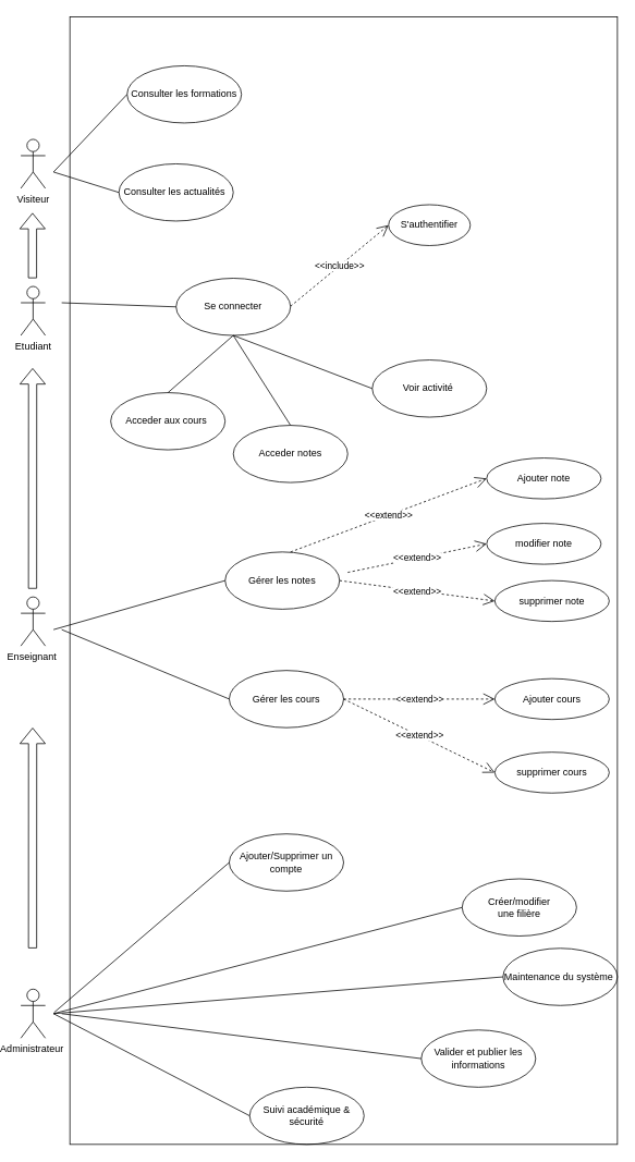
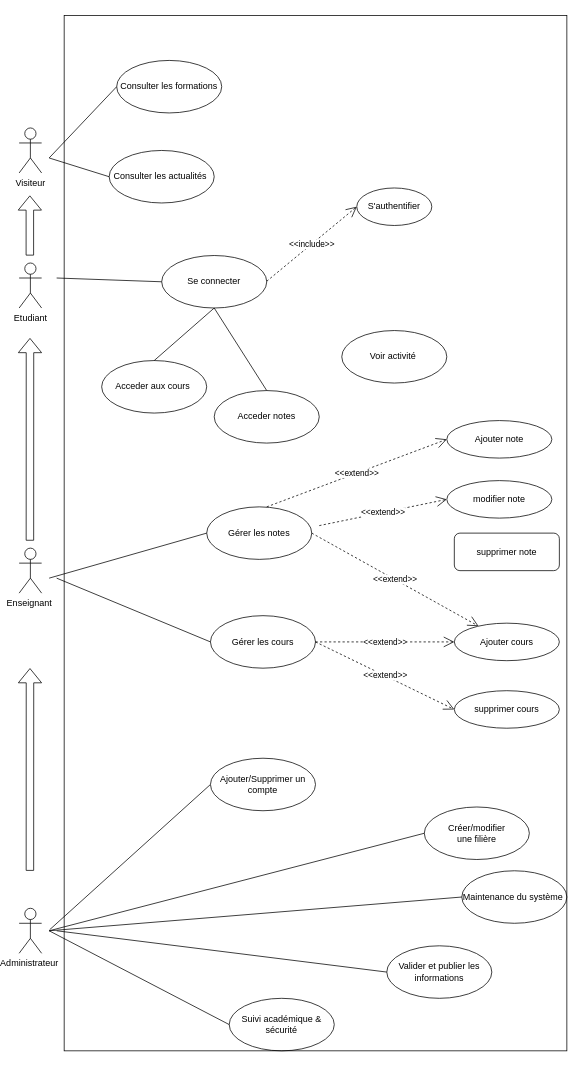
  <mxCell id="0" />
  <mxCell id="1" parent="0" />
  <mxCell id="2" value="Visiteur" style="shape=umlActor;verticalLabelPosition=bottom;verticalAlign=top;html=1;outlineConnect=0;" vertex="1" parent="1"><mxGeometry x="20" y="170" width="30" height="60" as="geometry" /></mxCell>
  <mxCell id="3" value="Consulter les formations" style="ellipse;whiteSpace=wrap;html=1;" vertex="1" parent="1"><mxGeometry x="150" y="80" width="140" height="70" as="geometry" /></mxCell>
  <mxCell id="4" value="Consulter les actualités&amp;nbsp;" style="ellipse;whiteSpace=wrap;html=1;" vertex="1" parent="1"><mxGeometry x="140" y="200" width="140" height="70" as="geometry" /></mxCell>
  <mxCell id="5" value="" style="endArrow=none;html=1;rounded=0;entryX=0;entryY=0.5;entryDx=0;entryDy=0;" edge="1" parent="1" target="3"><mxGeometry width="50" height="50" relative="1" as="geometry"><mxPoint x="60" y="210" as="sourcePoint" /><mxPoint x="110" y="160" as="targetPoint" /></mxGeometry></mxCell>
  <mxCell id="6" value="" style="endArrow=none;html=1;rounded=0;entryX=0;entryY=0.5;entryDx=0;entryDy=0;" edge="1" parent="1" target="4"><mxGeometry width="50" height="50" relative="1" as="geometry"><mxPoint x="60" y="210" as="sourcePoint" /><mxPoint x="100" y="250" as="targetPoint" /></mxGeometry></mxCell>
  <mxCell id="7" value="Etudiant" style="shape=umlActor;verticalLabelPosition=bottom;verticalAlign=top;html=1;outlineConnect=0;" vertex="1" parent="1"><mxGeometry x="20" y="350" width="30" height="60" as="geometry" /></mxCell>
  <mxCell id="8" value="S'authentifier" style="ellipse;whiteSpace=wrap;html=1;" vertex="1" parent="1"><mxGeometry x="470" y="250" width="100" height="50" as="geometry" /></mxCell>
  <mxCell id="9" value="Acceder aux cours&amp;nbsp;" style="ellipse;whiteSpace=wrap;html=1;" vertex="1" parent="1"><mxGeometry x="130" y="480" width="140" height="70" as="geometry" /></mxCell>
  <mxCell id="10" value="Acceder notes" style="ellipse;whiteSpace=wrap;html=1;" vertex="1" parent="1"><mxGeometry x="280" y="520" width="140" height="70" as="geometry" /></mxCell>
  <mxCell id="11" value="Voir activité&amp;nbsp;" style="ellipse;whiteSpace=wrap;html=1;" vertex="1" parent="1"><mxGeometry x="450" y="440" width="140" height="70" as="geometry" /></mxCell>
  <mxCell id="12" value="Se connecter" style="ellipse;whiteSpace=wrap;html=1;" vertex="1" parent="1"><mxGeometry x="210" y="340" width="140" height="70" as="geometry" /></mxCell>
  <mxCell id="13" value="&amp;lt;&amp;lt;include&amp;gt;&amp;gt;" style="endArrow=open;endSize=12;dashed=1;html=1;rounded=0;entryX=0;entryY=0.5;entryDx=0;entryDy=0;" edge="1" parent="1" target="8"><mxGeometry width="160" relative="1" as="geometry"><mxPoint x="350" y="374.29" as="sourcePoint" /><mxPoint x="510" y="374.29" as="targetPoint" /></mxGeometry></mxCell>
  <mxCell id="14" value="" style="endArrow=none;html=1;rounded=0;exitX=0.5;exitY=0;exitDx=0;exitDy=0;" edge="1" parent="1" source="9"><mxGeometry width="50" height="50" relative="1" as="geometry"><mxPoint x="230" y="460" as="sourcePoint" /><mxPoint x="280" y="410" as="targetPoint" /></mxGeometry></mxCell>
  <mxCell id="15" value="" style="endArrow=none;html=1;rounded=0;exitX=0.5;exitY=0;exitDx=0;exitDy=0;" edge="1" parent="1" source="10"><mxGeometry width="50" height="50" relative="1" as="geometry"><mxPoint x="100" y="540" as="sourcePoint" /><mxPoint x="280" y="410" as="targetPoint" /></mxGeometry></mxCell>
- <mxCell id="16" value="" style="endArrow=none;html=1;rounded=0;entryX=0.5;entryY=1;entryDx=0;entryDy=0;exitX=0;exitY=0.5;exitDx=0;exitDy=0;" edge="1" parent="1" source="11" target="12"><mxGeometry width="50" height="50" relative="1" as="geometry"><mxPoint x="470" y="530" as="sourcePoint" /><mxPoint x="520" y="480" as="targetPoint" /></mxGeometry></mxCell>
  <mxCell id="17" value="" style="endArrow=none;html=1;rounded=0;entryX=0;entryY=0.5;entryDx=0;entryDy=0;" edge="1" parent="1" target="12"><mxGeometry width="50" height="50" relative="1" as="geometry"><mxPoint x="70" y="370" as="sourcePoint" /><mxPoint x="115" y="330" as="targetPoint" /></mxGeometry></mxCell>
  <mxCell id="18" value="" style="shape=flexArrow;endArrow=classic;html=1;rounded=0;" edge="1" parent="1"><mxGeometry width="50" height="50" relative="1" as="geometry"><mxPoint x="34.29" y="340" as="sourcePoint" /><mxPoint x="34.29" y="260" as="targetPoint" /></mxGeometry></mxCell>
  <mxCell id="19" value="" style="shape=flexArrow;endArrow=classic;html=1;rounded=0;" edge="1" parent="1"><mxGeometry width="50" height="50" relative="1" as="geometry"><mxPoint x="34.37" y="1160" as="sourcePoint" /><mxPoint x="34.46" y="890" as="targetPoint" /></mxGeometry></mxCell>
  <mxCell id="20" value="Enseignant&amp;nbsp;" style="shape=umlActor;verticalLabelPosition=bottom;verticalAlign=top;html=1;outlineConnect=0;" vertex="1" parent="1"><mxGeometry x="20" y="730" width="30" height="60" as="geometry" /></mxCell>
  <mxCell id="21" value="Gérer les notes" style="ellipse;whiteSpace=wrap;html=1;" vertex="1" parent="1"><mxGeometry x="270" y="675" width="140" height="70" as="geometry" /></mxCell>
  <mxCell id="22" value="" style="endArrow=none;html=1;rounded=0;entryX=0;entryY=0.5;entryDx=0;entryDy=0;" edge="1" parent="1" target="21"><mxGeometry width="50" height="50" relative="1" as="geometry"><mxPoint x="60" y="770" as="sourcePoint" /><mxPoint x="170" y="690" as="targetPoint" /></mxGeometry></mxCell>
  <mxCell id="23" value="" style="endArrow=none;html=1;rounded=0;entryX=0;entryY=0.5;entryDx=0;entryDy=0;" edge="1" parent="1" target="24"><mxGeometry width="50" height="50" relative="1" as="geometry"><mxPoint x="70" y="770" as="sourcePoint" /><mxPoint x="170" y="690" as="targetPoint" /></mxGeometry></mxCell>
  <mxCell id="24" value="Gérer les cours" style="ellipse;whiteSpace=wrap;html=1;" vertex="1" parent="1"><mxGeometry x="275" y="820" width="140" height="70" as="geometry" /></mxCell>
- <mxCell id="25" value="supprimer note" style="ellipse;whiteSpace=wrap;html=1;" vertex="1" parent="1"><mxGeometry x="600" y="710" width="140" height="50" as="geometry" /></mxCell>
+ <mxCell id="25" value="supprimer note" style="whiteSpace=wrap;html=1;rounded=1;" vertex="1" parent="1"><mxGeometry x="600" y="710" width="140" height="50" as="geometry" /></mxCell>
  <mxCell id="26" value="modifier note" style="ellipse;whiteSpace=wrap;html=1;" vertex="1" parent="1"><mxGeometry x="590" y="640" width="140" height="50" as="geometry" /></mxCell>
  <mxCell id="27" value="Ajouter note" style="ellipse;whiteSpace=wrap;html=1;" vertex="1" parent="1"><mxGeometry x="590" y="560" width="140" height="50" as="geometry" /></mxCell>
  <mxCell id="28" value="&amp;lt;&amp;lt;extend&amp;gt;&amp;gt;" style="endArrow=open;endSize=12;dashed=1;html=1;rounded=0;entryX=0;entryY=0.5;entryDx=0;entryDy=0;" edge="1" parent="1" target="27"><mxGeometry width="160" relative="1" as="geometry"><mxPoint x="350" y="675" as="sourcePoint" /><mxPoint x="470" y="575.36" as="targetPoint" /></mxGeometry></mxCell>
  <mxCell id="29" value="&amp;lt;&amp;lt;extend&amp;gt;&amp;gt;" style="endArrow=open;endSize=12;dashed=1;html=1;rounded=0;entryX=0;entryY=0.5;entryDx=0;entryDy=0;" edge="1" parent="1" target="26"><mxGeometry width="160" relative="1" as="geometry"><mxPoint x="420" y="700" as="sourcePoint" /><mxPoint x="470" y="660" as="targetPoint" /></mxGeometry></mxCell>
- <mxCell id="30" value="&amp;lt;&amp;lt;extend&amp;gt;&amp;gt;" style="endArrow=open;endSize=12;dashed=1;html=1;rounded=0;entryX=0;entryY=0.5;entryDx=0;entryDy=0;exitX=1;exitY=0.5;exitDx=0;exitDy=0;" edge="1" parent="1" source="21" target="25"><mxGeometry width="160" relative="1" as="geometry"><mxPoint x="430" y="710" as="sourcePoint" /><mxPoint x="570" y="685" as="targetPoint" /></mxGeometry></mxCell>
+ <mxCell id="30" value="&amp;lt;&amp;lt;extend&amp;gt;&amp;gt;" style="endArrow=open;endSize=12;dashed=1;html=1;rounded=0;exitX=1;exitY=0.5;exitDx=0;exitDy=0;" edge="1" parent="1" source="21" target="31"><mxGeometry width="160" relative="1" as="geometry"><mxPoint x="430" y="710" as="sourcePoint" /><mxPoint x="570" y="685" as="targetPoint" /></mxGeometry></mxCell>
  <mxCell id="31" value="Ajouter cours" style="ellipse;whiteSpace=wrap;html=1;" vertex="1" parent="1"><mxGeometry x="600" y="830" width="140" height="50" as="geometry" /></mxCell>
  <mxCell id="32" value="supprimer cours" style="ellipse;whiteSpace=wrap;html=1;" vertex="1" parent="1"><mxGeometry x="600" y="920" width="140" height="50" as="geometry" /></mxCell>
  <mxCell id="33" value="&amp;lt;&amp;lt;extend&amp;gt;&amp;gt;" style="endArrow=open;endSize=12;dashed=1;html=1;rounded=0;entryX=0;entryY=0.5;entryDx=0;entryDy=0;exitX=1;exitY=0.5;exitDx=0;exitDy=0;" edge="1" parent="1" target="31"><mxGeometry width="160" relative="1" as="geometry"><mxPoint x="415" y="855" as="sourcePoint" /><mxPoint x="605" y="880" as="targetPoint" /></mxGeometry></mxCell>
  <mxCell id="34" value="&amp;lt;&amp;lt;extend&amp;gt;&amp;gt;" style="endArrow=open;endSize=12;dashed=1;html=1;rounded=0;entryX=0;entryY=0.5;entryDx=0;entryDy=0;exitX=1;exitY=0.5;exitDx=0;exitDy=0;" edge="1" parent="1" target="32"><mxGeometry width="160" relative="1" as="geometry"><mxPoint x="415" y="855" as="sourcePoint" /><mxPoint x="605" y="880" as="targetPoint" /></mxGeometry></mxCell>
  <mxCell id="35" value="Administrateur&amp;nbsp;" style="shape=umlActor;verticalLabelPosition=bottom;verticalAlign=top;html=1;" vertex="1" parent="1"><mxGeometry x="20" y="1210" width="30" height="60" as="geometry" /></mxCell>
  <mxCell id="36" value="" style="shape=flexArrow;endArrow=classic;html=1;rounded=0;" edge="1" parent="1"><mxGeometry width="50" height="50" relative="1" as="geometry"><mxPoint x="34.37" y="720" as="sourcePoint" /><mxPoint x="34.46" y="450" as="targetPoint" /></mxGeometry></mxCell>
  <mxCell id="37" value="" style="endArrow=none;html=1;rounded=0;entryX=0;entryY=0.5;entryDx=0;entryDy=0;" edge="1" parent="1" target="38"><mxGeometry width="50" height="50" relative="1" as="geometry"><mxPoint x="60.66" y="1238.57" as="sourcePoint" /><mxPoint x="270" y="1150.003" as="targetPoint" /></mxGeometry></mxCell>
- <mxCell id="38" value="Ajouter/Supprimer un compte" style="ellipse;whiteSpace=wrap;html=1;" vertex="1" parent="1"><mxGeometry x="275" y="1020" width="140" height="70" as="geometry" /></mxCell>
+ <mxCell id="38" value="Ajouter/Supprimer un compte" style="ellipse;whiteSpace=wrap;html=1;" vertex="1" parent="1"><mxGeometry x="275" y="1010" width="140" height="70" as="geometry" /></mxCell>
  <mxCell id="39" value="Créer/modifier&lt;div&gt;&amp;nbsp;une filière&amp;nbsp;&lt;/div&gt;" style="ellipse;whiteSpace=wrap;html=1;" vertex="1" parent="1"><mxGeometry x="560" y="1075" width="140" height="70" as="geometry" /></mxCell>
  <mxCell id="40" value="Valider et publier les informations" style="ellipse;whiteSpace=wrap;html=1;" vertex="1" parent="1"><mxGeometry x="510" y="1260" width="140" height="70" as="geometry" /></mxCell>
  <mxCell id="41" value="Maintenance du système&amp;nbsp;" style="ellipse;whiteSpace=wrap;html=1;" vertex="1" parent="1"><mxGeometry x="610" y="1160" width="140" height="70" as="geometry" /></mxCell>
  <mxCell id="42" value="Suivi académique &amp;amp;&lt;div&gt;sécurité&lt;/div&gt;" style="ellipse;whiteSpace=wrap;html=1;" vertex="1" parent="1"><mxGeometry x="300" y="1330" width="140" height="70" as="geometry" /></mxCell>
  <mxCell id="43" value="" style="endArrow=none;html=1;rounded=0;entryX=0;entryY=0.5;entryDx=0;entryDy=0;" edge="1" parent="1" target="39"><mxGeometry width="50" height="50" relative="1" as="geometry"><mxPoint x="60" y="1240" as="sourcePoint" /><mxPoint x="285" y="1065" as="targetPoint" /></mxGeometry></mxCell>
  <mxCell id="44" value="" style="endArrow=none;html=1;rounded=0;entryX=0;entryY=0.5;entryDx=0;entryDy=0;" edge="1" parent="1" target="41"><mxGeometry width="50" height="50" relative="1" as="geometry"><mxPoint x="60" y="1240" as="sourcePoint" /><mxPoint x="550" y="1220" as="targetPoint" /></mxGeometry></mxCell>
  <mxCell id="45" value="" style="endArrow=none;html=1;rounded=0;entryX=0;entryY=0.5;entryDx=0;entryDy=0;" edge="1" parent="1" target="40"><mxGeometry width="50" height="50" relative="1" as="geometry"><mxPoint x="70" y="1240" as="sourcePoint" /><mxPoint x="620" y="1205" as="targetPoint" /></mxGeometry></mxCell>
  <mxCell id="46" value="" style="endArrow=none;html=1;rounded=0;entryX=0;entryY=0.5;entryDx=0;entryDy=0;" edge="1" parent="1" target="42"><mxGeometry width="50" height="50" relative="1" as="geometry"><mxPoint x="60" y="1240" as="sourcePoint" /><mxPoint x="630" y="1215" as="targetPoint" /></mxGeometry></mxCell>
  <mxCell id="47" value="" style="html=1;whiteSpace=wrap;fillColor=none;" vertex="1" parent="1"><mxGeometry x="80" y="20" width="670" height="1380" as="geometry" /></mxCell>
